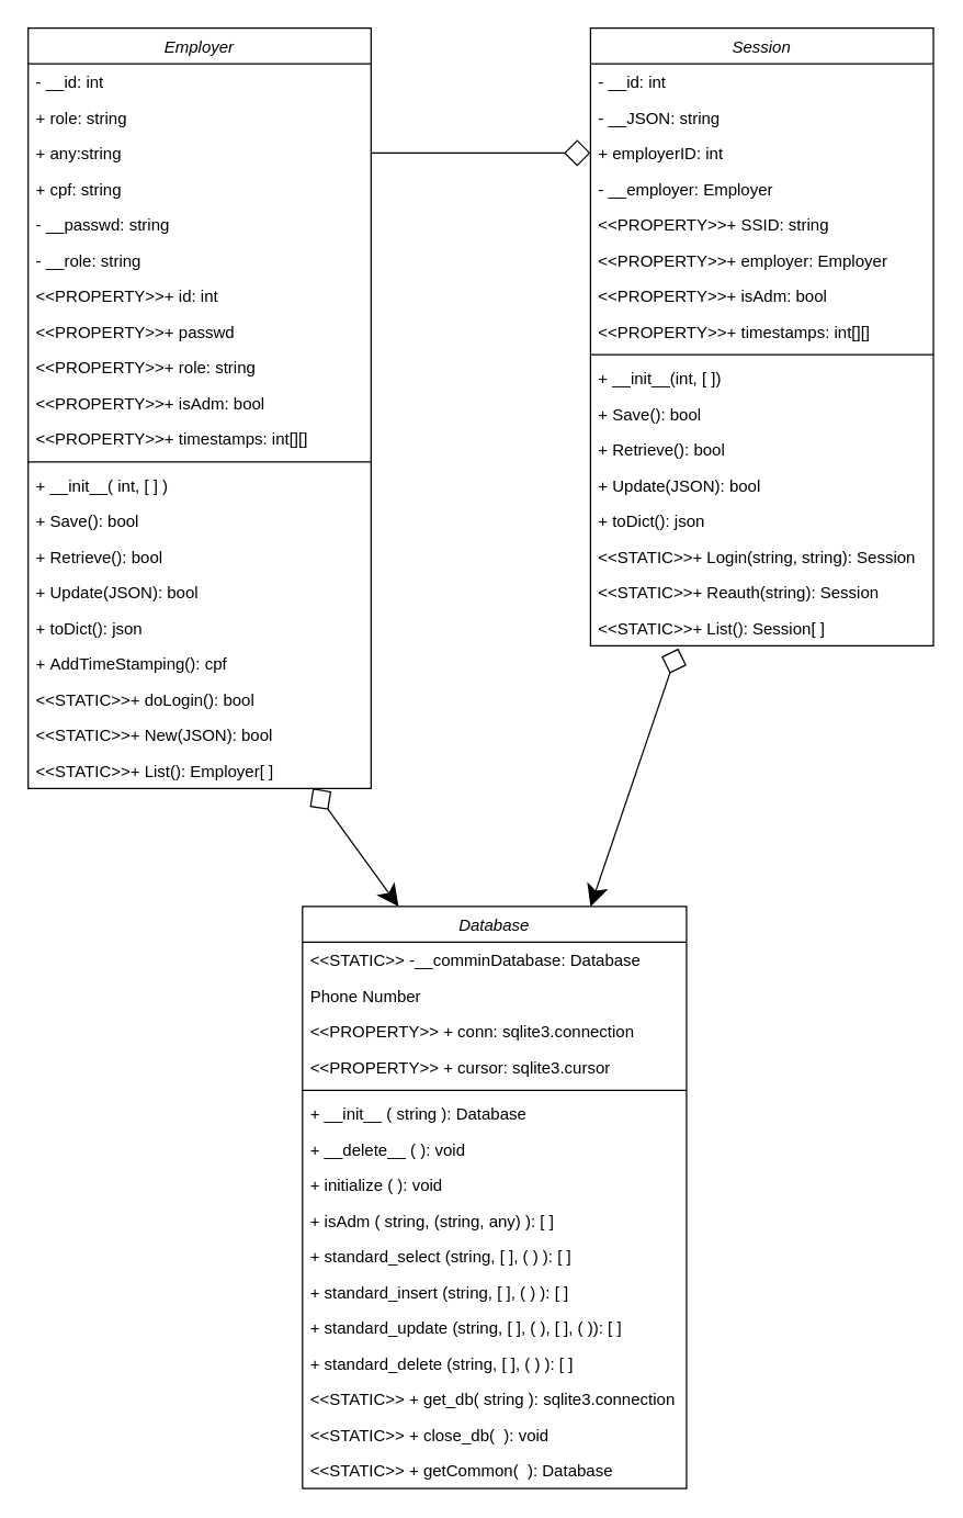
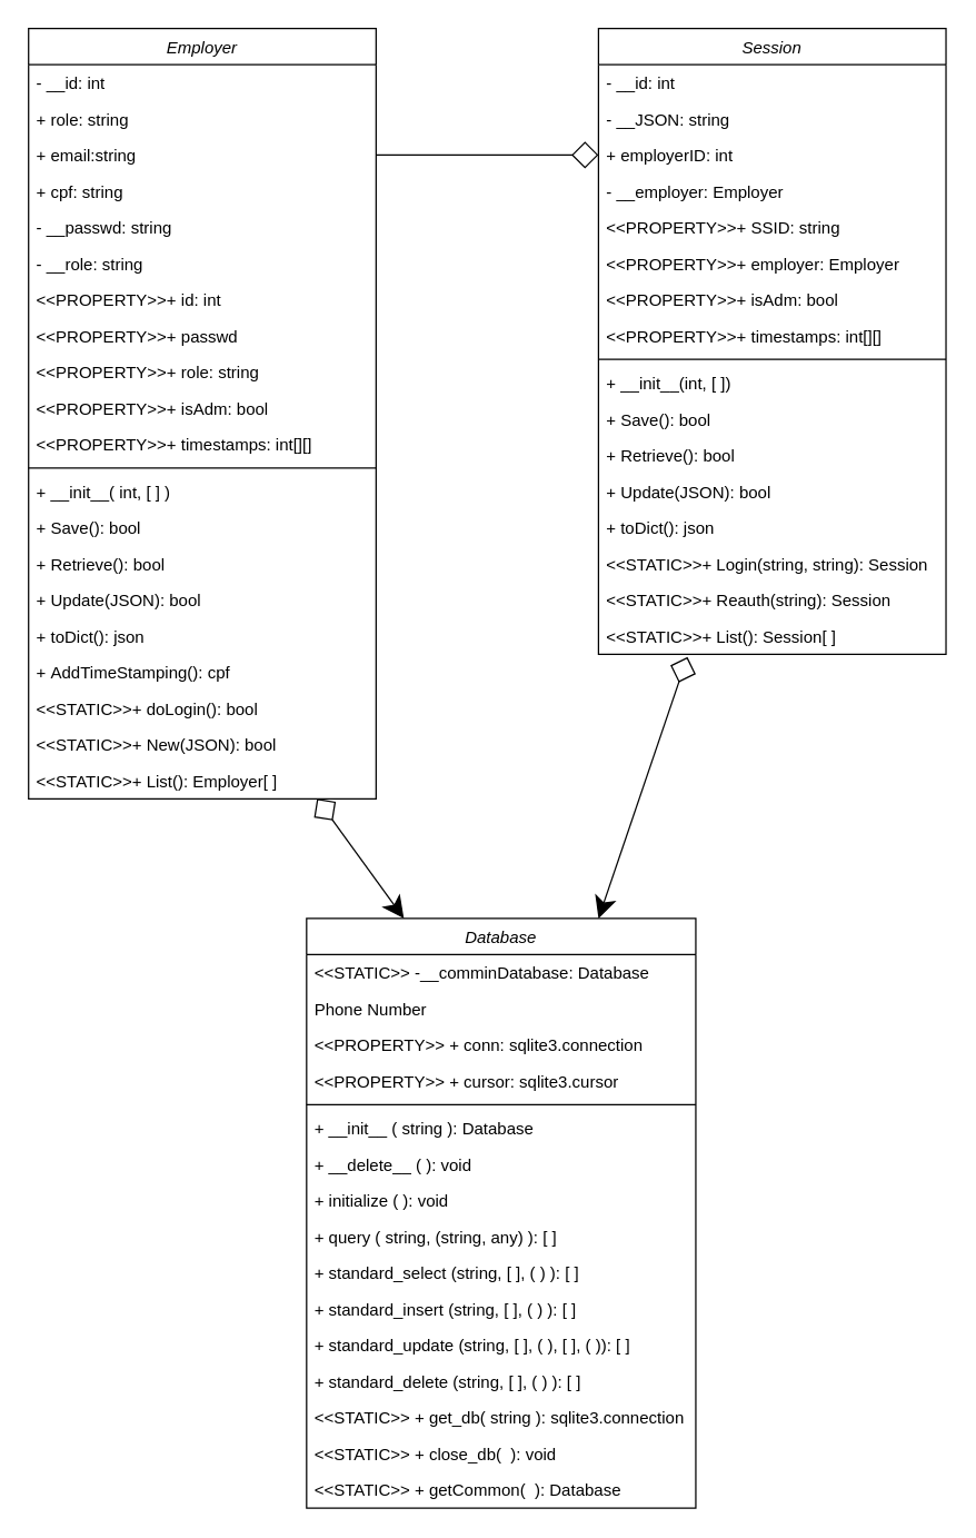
  <mxCell id="0" />
  <mxCell id="1" parent="0" />
  <mxCell id="2" value="Employer" style="swimlane;fontStyle=2;align=center;verticalAlign=top;childLayout=stackLayout;horizontal=1;startSize=26;horizontalStack=0;resizeParent=1;resizeLast=0;collapsible=1;marginBottom=0;rounded=0;shadow=0;strokeWidth=1;" parent="1" vertex="1"><mxGeometry x="20" y="20" width="250" height="554" as="geometry"><mxRectangle x="70" y="160" width="160" height="26" as="alternateBounds" /></mxGeometry></mxCell>
  <mxCell id="3" value="- __id: int" style="text;align=left;verticalAlign=top;spacingLeft=4;spacingRight=4;overflow=hidden;rotatable=0;points=[[0,0.5],[1,0.5]];portConstraint=eastwest;rounded=0;shadow=0;html=0;" parent="2" vertex="1"><mxGeometry y="26" width="250" height="26" as="geometry" /></mxCell>
  <mxCell id="4" value="+ role: string" style="text;align=left;verticalAlign=top;spacingLeft=4;spacingRight=4;overflow=hidden;rotatable=0;points=[[0,0.5],[1,0.5]];portConstraint=eastwest;" parent="2" vertex="1"><mxGeometry y="52" width="250" height="26" as="geometry" /></mxCell>
- <mxCell id="5" value="+ any:string" style="text;align=left;verticalAlign=top;spacingLeft=4;spacingRight=4;overflow=hidden;rotatable=0;points=[[0,0.5],[1,0.5]];portConstraint=eastwest;rounded=0;shadow=0;html=0;" parent="2" vertex="1"><mxGeometry y="78" width="250" height="26" as="geometry" /></mxCell>
+ <mxCell id="5" value="+ email:string" style="text;align=left;verticalAlign=top;spacingLeft=4;spacingRight=4;overflow=hidden;rotatable=0;points=[[0,0.5],[1,0.5]];portConstraint=eastwest;rounded=0;shadow=0;html=0;" parent="2" vertex="1"><mxGeometry y="78" width="250" height="26" as="geometry" /></mxCell>
  <mxCell id="6" value="+ cpf: string" style="text;align=left;verticalAlign=top;spacingLeft=4;spacingRight=4;overflow=hidden;rotatable=0;points=[[0,0.5],[1,0.5]];portConstraint=eastwest;rounded=0;shadow=0;html=0;" vertex="1" parent="2"><mxGeometry y="104" width="250" height="26" as="geometry" /></mxCell>
  <mxCell id="7" value="- __passwd: string" style="text;align=left;verticalAlign=top;spacingLeft=4;spacingRight=4;overflow=hidden;rotatable=0;points=[[0,0.5],[1,0.5]];portConstraint=eastwest;rounded=0;shadow=0;html=0;" vertex="1" parent="2"><mxGeometry y="130" width="250" height="26" as="geometry" /></mxCell>
  <mxCell id="8" value="- __role: string" style="text;align=left;verticalAlign=top;spacingLeft=4;spacingRight=4;overflow=hidden;rotatable=0;points=[[0,0.5],[1,0.5]];portConstraint=eastwest;rounded=0;shadow=0;html=0;" vertex="1" parent="2"><mxGeometry y="156" width="250" height="26" as="geometry" /></mxCell>
  <mxCell id="9" value="&lt;&lt;PROPERTY&gt;&gt;+ id: int" style="text;align=left;verticalAlign=top;spacingLeft=4;spacingRight=4;overflow=hidden;rotatable=0;points=[[0,0.5],[1,0.5]];portConstraint=eastwest;rounded=0;shadow=0;html=0;" vertex="1" parent="2"><mxGeometry y="182" width="250" height="26" as="geometry" /></mxCell>
  <mxCell id="10" value="&lt;&lt;PROPERTY&gt;&gt;+ passwd" style="text;align=left;verticalAlign=top;spacingLeft=4;spacingRight=4;overflow=hidden;rotatable=0;points=[[0,0.5],[1,0.5]];portConstraint=eastwest;rounded=0;shadow=0;html=0;" vertex="1" parent="2"><mxGeometry y="208" width="250" height="26" as="geometry" /></mxCell>
  <mxCell id="11" value="&lt;&lt;PROPERTY&gt;&gt;+ role: string" style="text;align=left;verticalAlign=top;spacingLeft=4;spacingRight=4;overflow=hidden;rotatable=0;points=[[0,0.5],[1,0.5]];portConstraint=eastwest;rounded=0;shadow=0;html=0;" vertex="1" parent="2"><mxGeometry y="234" width="250" height="26" as="geometry" /></mxCell>
  <mxCell id="12" value="&lt;&lt;PROPERTY&gt;&gt;+ isAdm: bool" style="text;align=left;verticalAlign=top;spacingLeft=4;spacingRight=4;overflow=hidden;rotatable=0;points=[[0,0.5],[1,0.5]];portConstraint=eastwest;rounded=0;shadow=0;html=0;" vertex="1" parent="2"><mxGeometry y="260" width="250" height="26" as="geometry" /></mxCell>
  <mxCell id="13" value="&lt;&lt;PROPERTY&gt;&gt;+ timestamps: int[][]" style="text;align=left;verticalAlign=top;spacingLeft=4;spacingRight=4;overflow=hidden;rotatable=0;points=[[0,0.5],[1,0.5]];portConstraint=eastwest;rounded=0;shadow=0;html=0;" vertex="1" parent="2"><mxGeometry y="286" width="250" height="26" as="geometry" /></mxCell>
  <mxCell id="14" value="" style="line;html=1;strokeWidth=1;align=left;verticalAlign=middle;spacingTop=-1;spacingLeft=3;spacingRight=3;rotatable=0;labelPosition=right;points=[];portConstraint=eastwest;" parent="2" vertex="1"><mxGeometry y="312" width="250" height="8" as="geometry" /></mxCell>
  <mxCell id="15" value="+ __init__( int, [ ] )" style="text;align=left;verticalAlign=top;spacingLeft=4;spacingRight=4;overflow=hidden;rotatable=0;points=[[0,0.5],[1,0.5]];portConstraint=eastwest;" vertex="1" parent="2"><mxGeometry y="320" width="250" height="26" as="geometry" /></mxCell>
  <mxCell id="16" value="+ Save(): bool" style="text;align=left;verticalAlign=top;spacingLeft=4;spacingRight=4;overflow=hidden;rotatable=0;points=[[0,0.5],[1,0.5]];portConstraint=eastwest;" parent="2" vertex="1"><mxGeometry y="346" width="250" height="26" as="geometry" /></mxCell>
  <mxCell id="17" value="+ Retrieve(): bool" style="text;align=left;verticalAlign=top;spacingLeft=4;spacingRight=4;overflow=hidden;rotatable=0;points=[[0,0.5],[1,0.5]];portConstraint=eastwest;" vertex="1" parent="2"><mxGeometry y="372" width="250" height="26" as="geometry" /></mxCell>
  <mxCell id="18" value="+ Update(JSON): bool" style="text;align=left;verticalAlign=top;spacingLeft=4;spacingRight=4;overflow=hidden;rotatable=0;points=[[0,0.5],[1,0.5]];portConstraint=eastwest;" vertex="1" parent="2"><mxGeometry y="398" width="250" height="26" as="geometry" /></mxCell>
  <mxCell id="19" value="+ toDict(): json" style="text;align=left;verticalAlign=top;spacingLeft=4;spacingRight=4;overflow=hidden;rotatable=0;points=[[0,0.5],[1,0.5]];portConstraint=eastwest;" vertex="1" parent="2"><mxGeometry y="424" width="250" height="26" as="geometry" /></mxCell>
  <mxCell id="20" value="+ AddTimeStamping(): cpf" style="text;align=left;verticalAlign=top;spacingLeft=4;spacingRight=4;overflow=hidden;rotatable=0;points=[[0,0.5],[1,0.5]];portConstraint=eastwest;" vertex="1" parent="2"><mxGeometry y="450" width="250" height="26" as="geometry" /></mxCell>
  <mxCell id="21" value="&lt;&lt;STATIC&gt;&gt;+ doLogin(): bool" style="text;align=left;verticalAlign=top;spacingLeft=4;spacingRight=4;overflow=hidden;rotatable=0;points=[[0,0.5],[1,0.5]];portConstraint=eastwest;" vertex="1" parent="2"><mxGeometry y="476" width="250" height="26" as="geometry" /></mxCell>
  <mxCell id="22" value="&lt;&lt;STATIC&gt;&gt;+ New(JSON): bool" style="text;align=left;verticalAlign=top;spacingLeft=4;spacingRight=4;overflow=hidden;rotatable=0;points=[[0,0.5],[1,0.5]];portConstraint=eastwest;" vertex="1" parent="2"><mxGeometry y="502" width="250" height="26" as="geometry" /></mxCell>
  <mxCell id="23" value="&lt;&lt;STATIC&gt;&gt;+ List(): Employer[ ]" style="text;align=left;verticalAlign=top;spacingLeft=4;spacingRight=4;overflow=hidden;rotatable=0;points=[[0,0.5],[1,0.5]];portConstraint=eastwest;" vertex="1" parent="2"><mxGeometry y="528" width="250" height="26" as="geometry" /></mxCell>
  <mxCell id="24" value="Database" style="swimlane;fontStyle=2;align=center;verticalAlign=top;childLayout=stackLayout;horizontal=1;startSize=26;horizontalStack=0;resizeParent=1;resizeLast=0;collapsible=1;marginBottom=0;rounded=0;shadow=0;strokeWidth=1;" vertex="1" parent="1"><mxGeometry x="220" y="660" width="280" height="424" as="geometry"><mxRectangle x="230" y="140" width="160" height="26" as="alternateBounds" /></mxGeometry></mxCell>
  <mxCell id="25" value="&lt;&lt;STATIC&gt;&gt; -__comminDatabase: Database" style="text;align=left;verticalAlign=top;spacingLeft=4;spacingRight=4;overflow=hidden;rotatable=0;points=[[0,0.5],[1,0.5]];portConstraint=eastwest;" vertex="1" parent="24"><mxGeometry y="26" width="280" height="26" as="geometry" /></mxCell>
  <mxCell id="26" value="Phone Number" style="text;align=left;verticalAlign=top;spacingLeft=4;spacingRight=4;overflow=hidden;rotatable=0;points=[[0,0.5],[1,0.5]];portConstraint=eastwest;rounded=0;shadow=0;html=0;" vertex="1" parent="24"><mxGeometry y="52" width="280" height="26" as="geometry" /></mxCell>
  <mxCell id="27" value="&lt;&lt;PROPERTY&gt;&gt; + conn: sqlite3.connection" style="text;align=left;verticalAlign=top;spacingLeft=4;spacingRight=4;overflow=hidden;rotatable=0;points=[[0,0.5],[1,0.5]];portConstraint=eastwest;rounded=0;shadow=0;html=0;" vertex="1" parent="24"><mxGeometry y="78" width="280" height="26" as="geometry" /></mxCell>
  <mxCell id="28" value="&lt;&lt;PROPERTY&gt;&gt; + cursor: sqlite3.cursor" style="text;align=left;verticalAlign=top;spacingLeft=4;spacingRight=4;overflow=hidden;rotatable=0;points=[[0,0.5],[1,0.5]];portConstraint=eastwest;rounded=0;shadow=0;html=0;" vertex="1" parent="24"><mxGeometry y="104" width="280" height="26" as="geometry" /></mxCell>
  <mxCell id="29" value="" style="line;html=1;strokeWidth=1;align=left;verticalAlign=middle;spacingTop=-1;spacingLeft=3;spacingRight=3;rotatable=0;labelPosition=right;points=[];portConstraint=eastwest;" vertex="1" parent="24"><mxGeometry y="130" width="280" height="8" as="geometry" /></mxCell>
  <mxCell id="30" value="+ __init__ ( string ): Database" style="text;align=left;verticalAlign=top;spacingLeft=4;spacingRight=4;overflow=hidden;rotatable=0;points=[[0,0.5],[1,0.5]];portConstraint=eastwest;" vertex="1" parent="24"><mxGeometry y="138" width="280" height="26" as="geometry" /></mxCell>
  <mxCell id="31" value="+ __delete__ ( ): void" style="text;align=left;verticalAlign=top;spacingLeft=4;spacingRight=4;overflow=hidden;rotatable=0;points=[[0,0.5],[1,0.5]];portConstraint=eastwest;" vertex="1" parent="24"><mxGeometry y="164" width="280" height="26" as="geometry" /></mxCell>
  <mxCell id="32" value="+ initialize ( ): void" style="text;align=left;verticalAlign=top;spacingLeft=4;spacingRight=4;overflow=hidden;rotatable=0;points=[[0,0.5],[1,0.5]];portConstraint=eastwest;" vertex="1" parent="24"><mxGeometry y="190" width="280" height="26" as="geometry" /></mxCell>
- <mxCell id="33" value="+ isAdm ( string, (string, any) ): [ ]" style="text;align=left;verticalAlign=top;spacingLeft=4;spacingRight=4;overflow=hidden;rotatable=0;points=[[0,0.5],[1,0.5]];portConstraint=eastwest;" vertex="1" parent="24"><mxGeometry y="216" width="280" height="26" as="geometry" /></mxCell>
+ <mxCell id="33" value="+ query ( string, (string, any) ): [ ]" style="text;align=left;verticalAlign=top;spacingLeft=4;spacingRight=4;overflow=hidden;rotatable=0;points=[[0,0.5],[1,0.5]];portConstraint=eastwest;" vertex="1" parent="24"><mxGeometry y="216" width="280" height="26" as="geometry" /></mxCell>
  <mxCell id="34" value="+ standard_select (string, [ ], ( ) ): [ ]" style="text;align=left;verticalAlign=top;spacingLeft=4;spacingRight=4;overflow=hidden;rotatable=0;points=[[0,0.5],[1,0.5]];portConstraint=eastwest;" vertex="1" parent="24"><mxGeometry y="242" width="280" height="26" as="geometry" /></mxCell>
  <mxCell id="35" value="+ standard_insert (string, [ ], ( ) ): [ ]" style="text;align=left;verticalAlign=top;spacingLeft=4;spacingRight=4;overflow=hidden;rotatable=0;points=[[0,0.5],[1,0.5]];portConstraint=eastwest;" vertex="1" parent="24"><mxGeometry y="268" width="280" height="26" as="geometry" /></mxCell>
  <mxCell id="36" value="+ standard_update (string, [ ], ( ), [ ], ( )): [ ]" style="text;align=left;verticalAlign=top;spacingLeft=4;spacingRight=4;overflow=hidden;rotatable=0;points=[[0,0.5],[1,0.5]];portConstraint=eastwest;" vertex="1" parent="24"><mxGeometry y="294" width="280" height="26" as="geometry" /></mxCell>
  <mxCell id="37" value="+ standard_delete (string, [ ], ( ) ): [ ]" style="text;align=left;verticalAlign=top;spacingLeft=4;spacingRight=4;overflow=hidden;rotatable=0;points=[[0,0.5],[1,0.5]];portConstraint=eastwest;" vertex="1" parent="24"><mxGeometry y="320" width="280" height="26" as="geometry" /></mxCell>
  <mxCell id="38" value="&lt;&lt;STATIC&gt;&gt; + get_db( string ): sqlite3.connection" style="text;align=left;verticalAlign=top;spacingLeft=4;spacingRight=4;overflow=hidden;rotatable=0;points=[[0,0.5],[1,0.5]];portConstraint=eastwest;" vertex="1" parent="24"><mxGeometry y="346" width="280" height="26" as="geometry" /></mxCell>
  <mxCell id="39" value="&lt;&lt;STATIC&gt;&gt; + close_db(  ): void" style="text;align=left;verticalAlign=top;spacingLeft=4;spacingRight=4;overflow=hidden;rotatable=0;points=[[0,0.5],[1,0.5]];portConstraint=eastwest;" vertex="1" parent="24"><mxGeometry y="372" width="280" height="26" as="geometry" /></mxCell>
  <mxCell id="40" value="&lt;&lt;STATIC&gt;&gt; + getCommon(  ): Database" style="text;align=left;verticalAlign=top;spacingLeft=4;spacingRight=4;overflow=hidden;rotatable=0;points=[[0,0.5],[1,0.5]];portConstraint=eastwest;" vertex="1" parent="24"><mxGeometry y="398" width="280" height="26" as="geometry" /></mxCell>
  <mxCell id="41" value="Session" style="swimlane;fontStyle=2;align=center;verticalAlign=top;childLayout=stackLayout;horizontal=1;startSize=26;horizontalStack=0;resizeParent=1;resizeLast=0;collapsible=1;marginBottom=0;rounded=0;shadow=0;strokeWidth=1;" vertex="1" parent="1"><mxGeometry x="430" y="20" width="250" height="450" as="geometry"><mxRectangle x="70" y="160" width="160" height="26" as="alternateBounds" /></mxGeometry></mxCell>
  <mxCell id="42" value="- __id: int" style="text;align=left;verticalAlign=top;spacingLeft=4;spacingRight=4;overflow=hidden;rotatable=0;points=[[0,0.5],[1,0.5]];portConstraint=eastwest;rounded=0;shadow=0;html=0;" vertex="1" parent="41"><mxGeometry y="26" width="250" height="26" as="geometry" /></mxCell>
  <mxCell id="43" value="- __JSON: string" style="text;align=left;verticalAlign=top;spacingLeft=4;spacingRight=4;overflow=hidden;rotatable=0;points=[[0,0.5],[1,0.5]];portConstraint=eastwest;" vertex="1" parent="41"><mxGeometry y="52" width="250" height="26" as="geometry" /></mxCell>
  <mxCell id="44" value="+ employerID: int" style="text;align=left;verticalAlign=top;spacingLeft=4;spacingRight=4;overflow=hidden;rotatable=0;points=[[0,0.5],[1,0.5]];portConstraint=eastwest;rounded=0;shadow=0;html=0;" vertex="1" parent="41"><mxGeometry y="78" width="250" height="26" as="geometry" /></mxCell>
  <mxCell id="45" value="- __employer: Employer" style="text;align=left;verticalAlign=top;spacingLeft=4;spacingRight=4;overflow=hidden;rotatable=0;points=[[0,0.5],[1,0.5]];portConstraint=eastwest;rounded=0;shadow=0;html=0;" vertex="1" parent="41"><mxGeometry y="104" width="250" height="26" as="geometry" /></mxCell>
  <mxCell id="46" value="&lt;&lt;PROPERTY&gt;&gt;+ SSID: string" style="text;align=left;verticalAlign=top;spacingLeft=4;spacingRight=4;overflow=hidden;rotatable=0;points=[[0,0.5],[1,0.5]];portConstraint=eastwest;rounded=0;shadow=0;html=0;" vertex="1" parent="41"><mxGeometry y="130" width="250" height="26" as="geometry" /></mxCell>
  <mxCell id="47" value="&lt;&lt;PROPERTY&gt;&gt;+ employer: Employer" style="text;align=left;verticalAlign=top;spacingLeft=4;spacingRight=4;overflow=hidden;rotatable=0;points=[[0,0.5],[1,0.5]];portConstraint=eastwest;rounded=0;shadow=0;html=0;" vertex="1" parent="41"><mxGeometry y="156" width="250" height="26" as="geometry" /></mxCell>
  <mxCell id="48" value="&lt;&lt;PROPERTY&gt;&gt;+ isAdm: bool" style="text;align=left;verticalAlign=top;spacingLeft=4;spacingRight=4;overflow=hidden;rotatable=0;points=[[0,0.5],[1,0.5]];portConstraint=eastwest;rounded=0;shadow=0;html=0;" vertex="1" parent="41"><mxGeometry y="182" width="250" height="26" as="geometry" /></mxCell>
  <mxCell id="49" value="&lt;&lt;PROPERTY&gt;&gt;+ timestamps: int[][]" style="text;align=left;verticalAlign=top;spacingLeft=4;spacingRight=4;overflow=hidden;rotatable=0;points=[[0,0.5],[1,0.5]];portConstraint=eastwest;rounded=0;shadow=0;html=0;" vertex="1" parent="41"><mxGeometry y="208" width="250" height="26" as="geometry" /></mxCell>
  <mxCell id="50" value="" style="line;html=1;strokeWidth=1;align=left;verticalAlign=middle;spacingTop=-1;spacingLeft=3;spacingRight=3;rotatable=0;labelPosition=right;points=[];portConstraint=eastwest;" vertex="1" parent="41"><mxGeometry y="234" width="250" height="8" as="geometry" /></mxCell>
  <mxCell id="51" value="+ __init__(int, [ ])" style="text;align=left;verticalAlign=top;spacingLeft=4;spacingRight=4;overflow=hidden;rotatable=0;points=[[0,0.5],[1,0.5]];portConstraint=eastwest;" vertex="1" parent="41"><mxGeometry y="242" width="250" height="26" as="geometry" /></mxCell>
  <mxCell id="52" value="+ Save(): bool" style="text;align=left;verticalAlign=top;spacingLeft=4;spacingRight=4;overflow=hidden;rotatable=0;points=[[0,0.5],[1,0.5]];portConstraint=eastwest;" vertex="1" parent="41"><mxGeometry y="268" width="250" height="26" as="geometry" /></mxCell>
  <mxCell id="53" value="+ Retrieve(): bool" style="text;align=left;verticalAlign=top;spacingLeft=4;spacingRight=4;overflow=hidden;rotatable=0;points=[[0,0.5],[1,0.5]];portConstraint=eastwest;" vertex="1" parent="41"><mxGeometry y="294" width="250" height="26" as="geometry" /></mxCell>
  <mxCell id="54" value="+ Update(JSON): bool" style="text;align=left;verticalAlign=top;spacingLeft=4;spacingRight=4;overflow=hidden;rotatable=0;points=[[0,0.5],[1,0.5]];portConstraint=eastwest;" vertex="1" parent="41"><mxGeometry y="320" width="250" height="26" as="geometry" /></mxCell>
  <mxCell id="55" value="+ toDict(): json" style="text;align=left;verticalAlign=top;spacingLeft=4;spacingRight=4;overflow=hidden;rotatable=0;points=[[0,0.5],[1,0.5]];portConstraint=eastwest;" vertex="1" parent="41"><mxGeometry y="346" width="250" height="26" as="geometry" /></mxCell>
  <mxCell id="56" value="&lt;&lt;STATIC&gt;&gt;+ Login(string, string): Session" style="text;align=left;verticalAlign=top;spacingLeft=4;spacingRight=4;overflow=hidden;rotatable=0;points=[[0,0.5],[1,0.5]];portConstraint=eastwest;" vertex="1" parent="41"><mxGeometry y="372" width="250" height="26" as="geometry" /></mxCell>
  <mxCell id="57" value="&lt;&lt;STATIC&gt;&gt;+ Reauth(string): Session" style="text;align=left;verticalAlign=top;spacingLeft=4;spacingRight=4;overflow=hidden;rotatable=0;points=[[0,0.5],[1,0.5]];portConstraint=eastwest;" vertex="1" parent="41"><mxGeometry y="398" width="250" height="26" as="geometry" /></mxCell>
  <mxCell id="58" value="&lt;&lt;STATIC&gt;&gt;+ List(): Session[ ]" style="text;align=left;verticalAlign=top;spacingLeft=4;spacingRight=4;overflow=hidden;rotatable=0;points=[[0,0.5],[1,0.5]];portConstraint=eastwest;" vertex="1" parent="41"><mxGeometry y="424" width="250" height="26" as="geometry" /></mxCell>
  <mxCell id="59" value="" style="endArrow=none;html=1;rounded=0;entryX=1;entryY=0.5;entryDx=0;entryDy=0;exitX=0;exitY=0.5;exitDx=0;exitDy=0;startArrow=diamond;startFill=0;endSize=13;startSize=17;" edge="1" parent="1" source="44" target="5"><mxGeometry width="50" height="50" relative="1" as="geometry"><mxPoint x="210" y="210" as="sourcePoint" /><mxPoint x="260" y="160" as="targetPoint" /></mxGeometry></mxCell>
  <mxCell id="60" value="" style="endArrow=classic;html=1;rounded=0;entryX=0.25;entryY=0;entryDx=0;entryDy=0;exitX=0.83;exitY=0.995;exitDx=0;exitDy=0;startArrow=diamond;startFill=0;endSize=13;startSize=17;exitPerimeter=0;" edge="1" parent="1" source="23" target="24"><mxGeometry width="50" height="50" relative="1" as="geometry"><mxPoint x="225" y="620" as="sourcePoint" /><mxPoint x="65" y="620" as="targetPoint" /></mxGeometry></mxCell>
  <mxCell id="61" value="" style="endArrow=classic;html=1;rounded=0;entryX=0.75;entryY=0;entryDx=0;entryDy=0;exitX=0.256;exitY=1.075;exitDx=0;exitDy=0;startArrow=diamond;startFill=0;endSize=13;startSize=17;exitPerimeter=0;" edge="1" parent="1" source="58" target="24"><mxGeometry width="50" height="50" relative="1" as="geometry"><mxPoint x="400" y="540" as="sourcePoint" /><mxPoint x="463" y="626" as="targetPoint" /></mxGeometry></mxCell>
